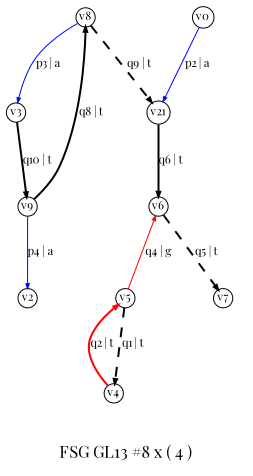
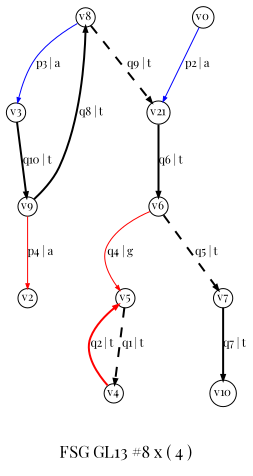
  digraph {
    fontname="Playfair Display"
    fontsize=10
    label="FSG GL13 #8 x ( 4 )"
    noverlap=scale
    overall_factor="NumeratorDependentGrouping(13,1,AntiFermionSpinSumSign(1)*AutG(1)^-1*ExternalFermionOrderingSign(1)*NumeratorIndependentSymmetryGrouping(2))+NumeratorDependentGrouping(14,1,AntiFermionSpinSumSign(1)*AutG(1)^-1*ExternalFermionOrderingSign(1)*NumeratorIndependentSymmetryGrouping(2))"
    overall_factor_evaluated=4
    node [fontname="Playfair Display" fontsize=7 margin=0 penwidth=0.6 shape=circle]
    edge [arrowsize=0.3 color=black fontname="Playfair Display" fontsize=7 penwidth=1.2 style=solid]
+   v10 [height=0.01]
    v9 [height=0.01]
    v8 [height=0.01]
    v2 [height=0.01]
    v0 [height=0.01]
    n6 [height=0.01 label=v21]
    v6 [height=0.01]
    v7 [height=0.01]
    v3 [height=0.01]
    v5 [height=0.01]
    v4 [height=0.01]
    v9 -> v8 [label="q8 | t"]
-   v9 -> v2 [color=blue label="p4 | a" penwidth=0.6]
+   v9 -> v2 [color=red label="p4 | a" penwidth=0.6]
    v8 -> n6 [label="q9 | t" style=dashed]
    v8 -> v3 [color=blue label="p3 | a" penwidth=0.6]
    v0 -> n6 [color=blue label="p2 | a" penwidth=0.6]
    n6 -> v6 [label="q6 | t"]
    v6 -> v7 [label="q5 | t" style=dashed]
+   v7 -> v10 [label="q7 | t"]
    v3 -> v9 [label="q10 | t"]
-   v5 -> v6 [color=red label="q4 | g" penwidth=0.6]
+   v6 -> v5 [color=red label="q4 | g" penwidth=0.6]
    v5 -> v4 [label="q1 | t" style=dashed]
    v4 -> v5 [color=red label="q2 | t"]
  }
